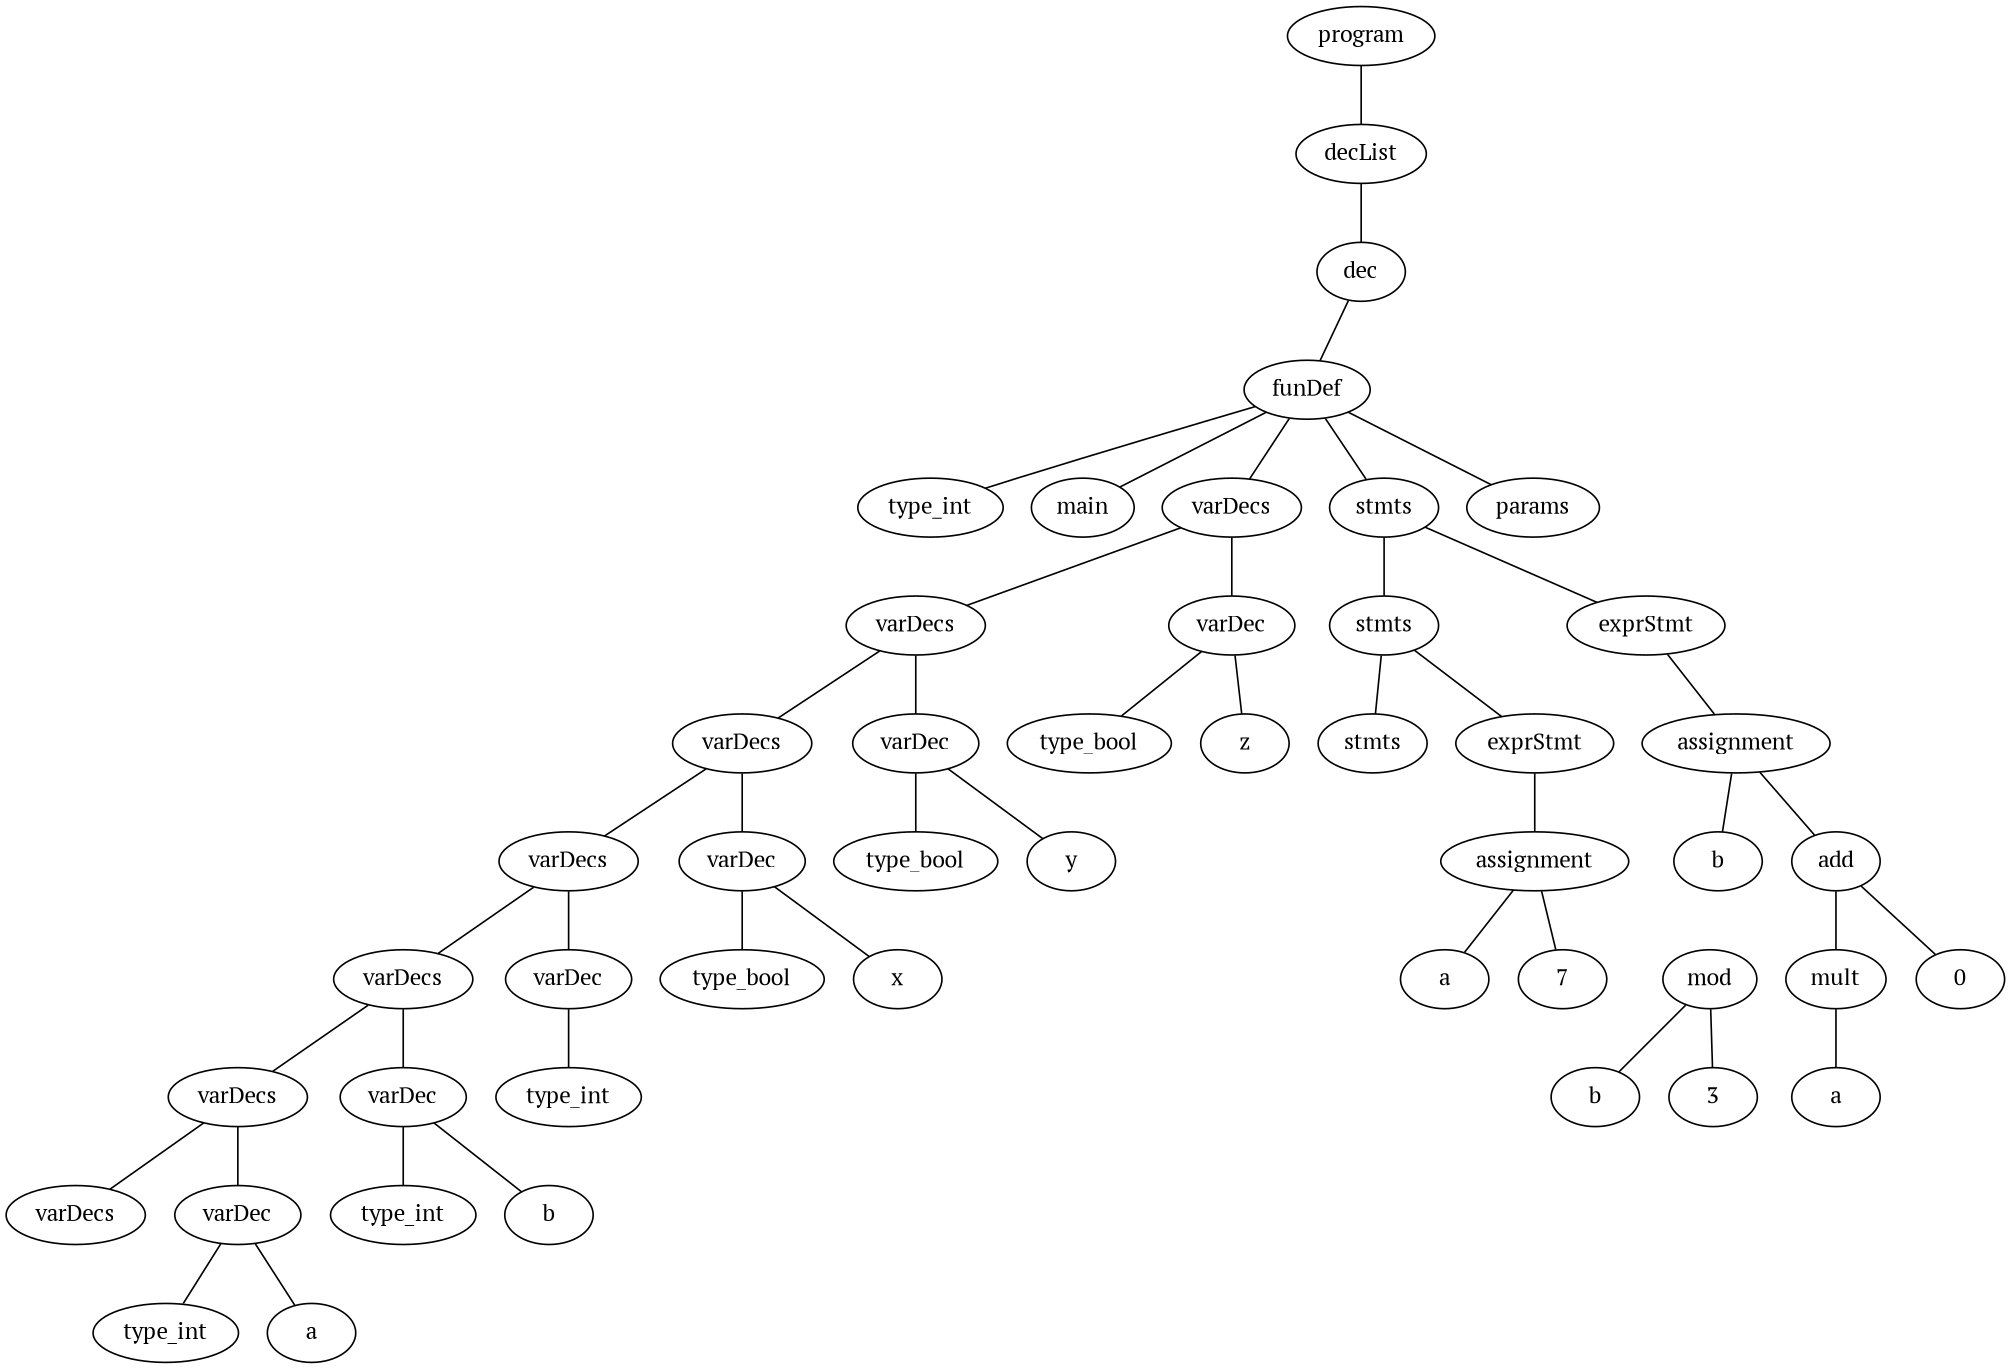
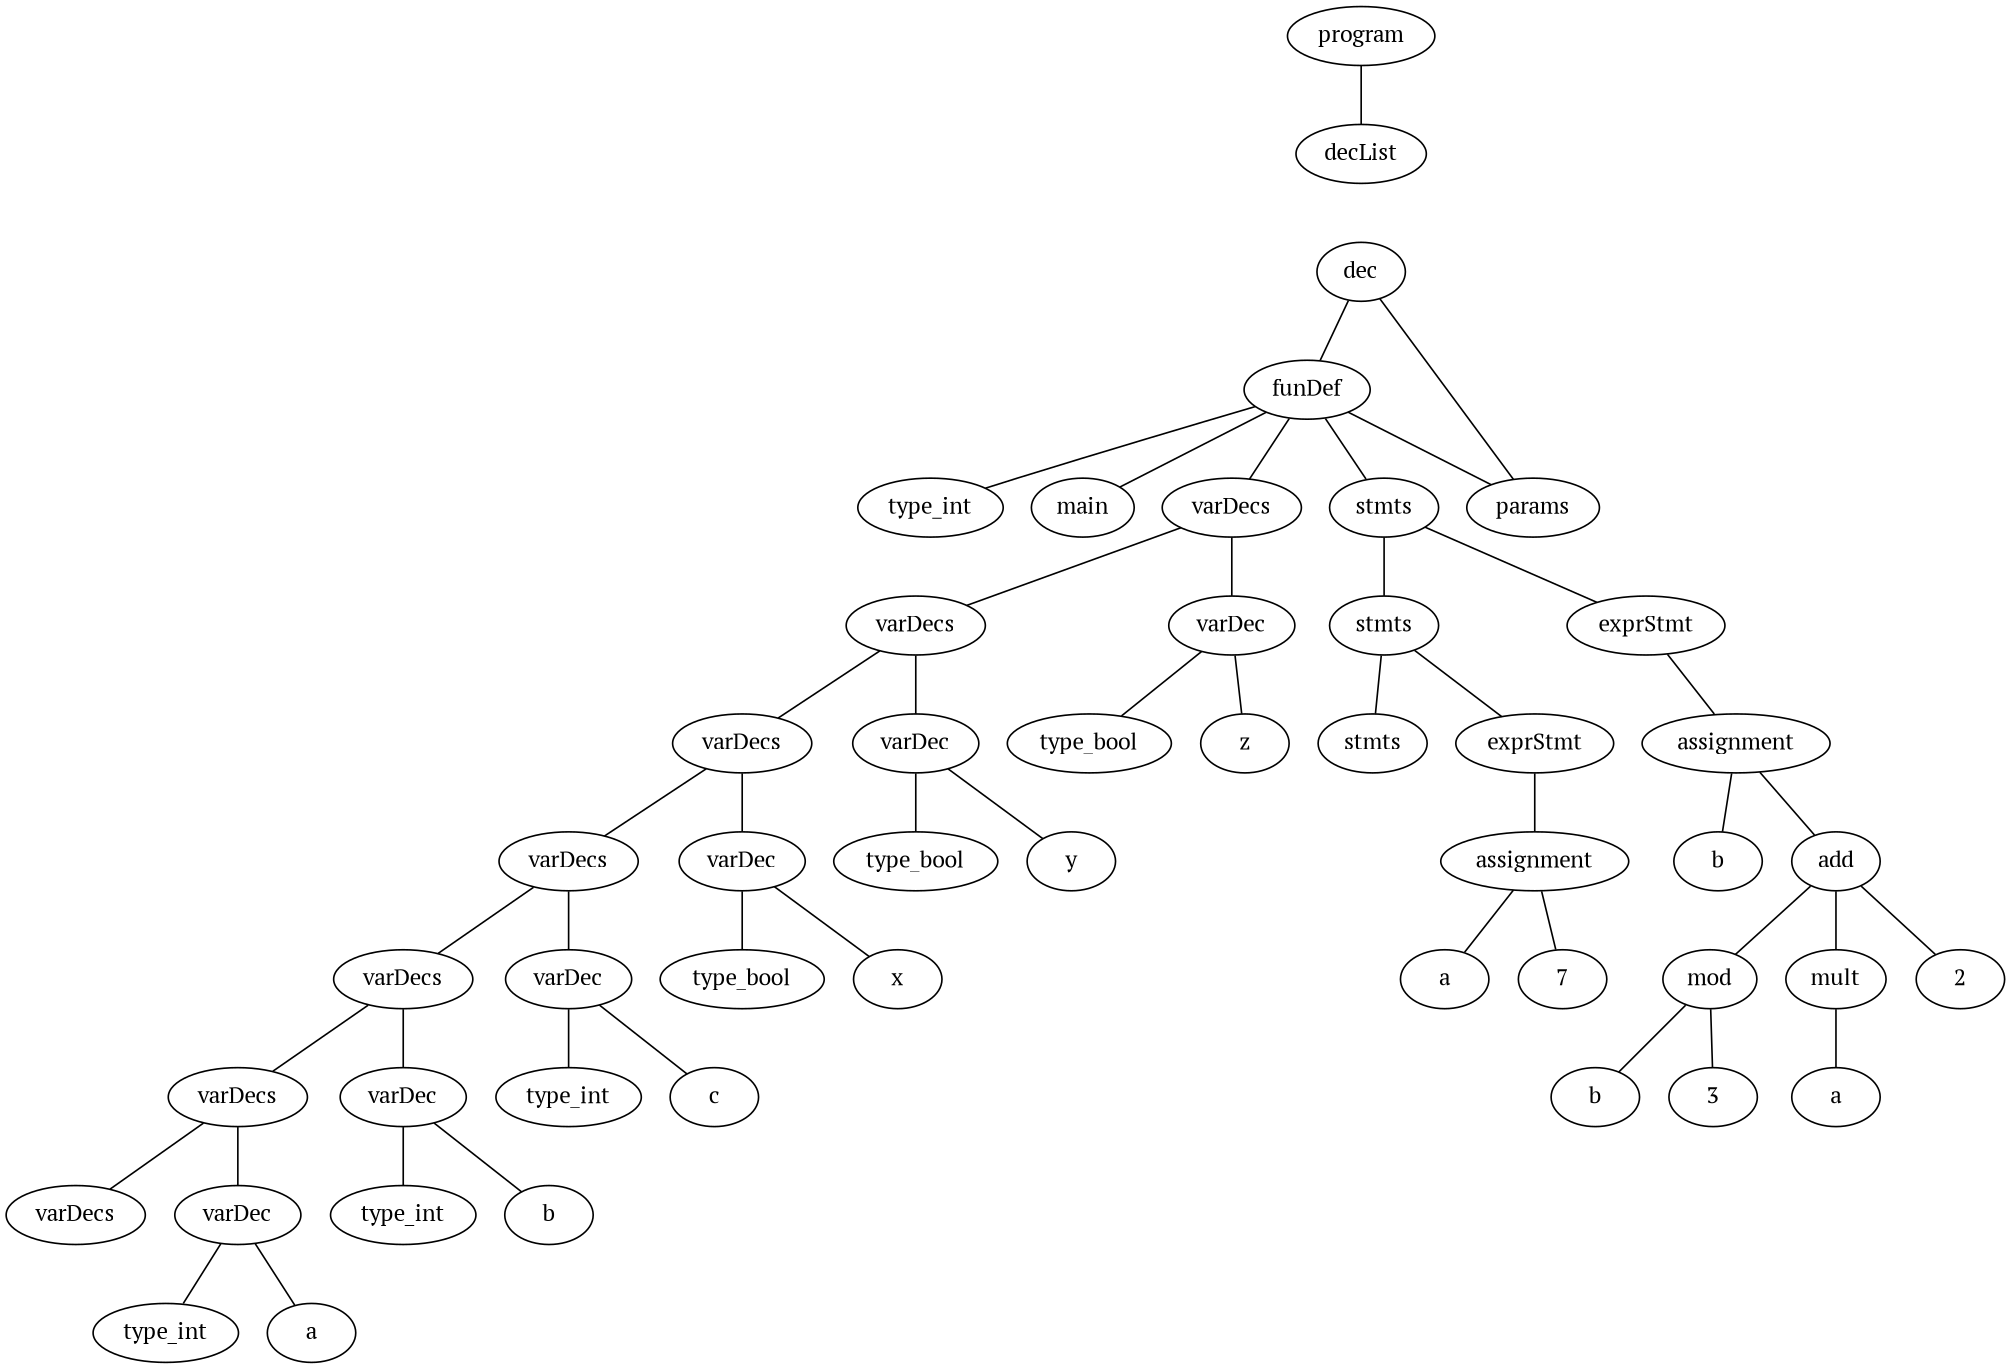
  graph {
    fontname="PT Serif"
    node [fontname="PT Serif"]
    edge [fontname="PT Serif"]
    n1 [label=program]
    n2 [label=decList]
    n3 [label=dec]
    n4 [label=funDef]
    n5 [label=type_int]
    n6 [label=main]
    n7 [label=params]
    n8 [label=varDecs]
    n9 [label=stmts]
    n10 [label=varDecs]
    n11 [label=varDec]
    n12 [label=stmts]
    n13 [label=exprStmt]
    n14 [label=varDecs]
    n15 [label=varDec]
    n16 [label=type_bool]
    n17 [label=z]
    n18 [label=varDecs]
    n19 [label=varDec]
    n20 [label=type_bool]
    n21 [label=y]
    n22 [label=varDecs]
    n23 [label=varDec]
    n24 [label=type_bool]
    n25 [label=x]
    n26 [label=varDecs]
    n27 [label=varDec]
    n28 [label=type_int]
+   n29 [label=c]
    n30 [label=varDecs]
    n31 [label=varDec]
    n32 [label=type_int]
    n33 [label=b]
    n34 [label=type_int]
    n35 [label=a]
    n36 [label=stmts]
    n37 [label=exprStmt]
    n38 [label=assignment]
    n39 [label=assignment]
    n40 [label=a]
    n41 [label=7]
    n42 [label=b]
    n43 [label=add]
    n44 [label=mod]
    n45 [label=mult]
-   n46 [label=0]
+   n46 [label=2]
    n47 [label=b]
    n48 [label=3]
    n49 [label=a]
    n1 -- n2
-   n2 -- n3
+   n7 -- n3
    n3 -- n4
    n4 -- n5
    n4 -- n6
    n4 -- n7
    n4 -- n8
    n4 -- n9
    n8 -- n10
    n8 -- n11
    n9 -- n12
    n9 -- n13
    n10 -- n14
    n10 -- n15
    n11 -- n16
    n11 -- n17
    n12 -- n36
    n12 -- n37
    n13 -- n38
    n14 -- n18
    n14 -- n19
    n15 -- n20
    n15 -- n21
    n18 -- n22
    n18 -- n23
    n19 -- n24
    n19 -- n25
    n22 -- n26
    n22 -- n27
    n23 -- n28
+   n23 -- n29
    n26 -- n30
    n26 -- n31
    n27 -- n32
    n27 -- n33
    n31 -- n34
    n31 -- n35
    n37 -- n39
    n38 -- n42
    n38 -- n43
    n39 -- n40
    n39 -- n41
+   n43 -- n44
    n43 -- n45
    n43 -- n46
    n44 -- n47
    n44 -- n48
    n45 -- n49
  }
